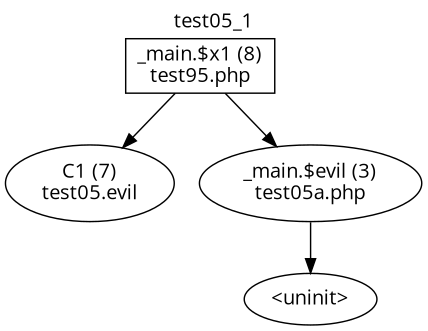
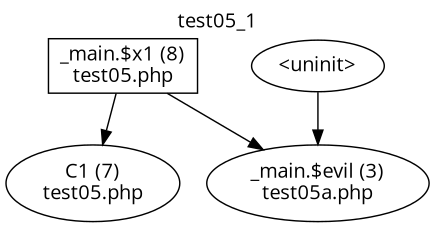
  digraph {
    fontname="Open Sans"
    label=test05_1
    labelloc=t
    node [fontname="Open Sans" shape=ellipse]
    edge [fontname="Open Sans"]
-   n1 [label="_main.$x1 (8)\ntest95.php" shape=box]
-   n2 [label="C1 (7)\ntest05.evil"]
+   n1 [label="_main.$x1 (8)\ntest05.php" shape=box]
+   n2 [label="C1 (7)\ntest05.php"]
    n3 [label="_main.$evil (3)\ntest05a.php"]
    n4 [label="<uninit>"]
    n1 -> n2
    n1 -> n3
-   n3 -> n4
+   n4 -> n3
  }
